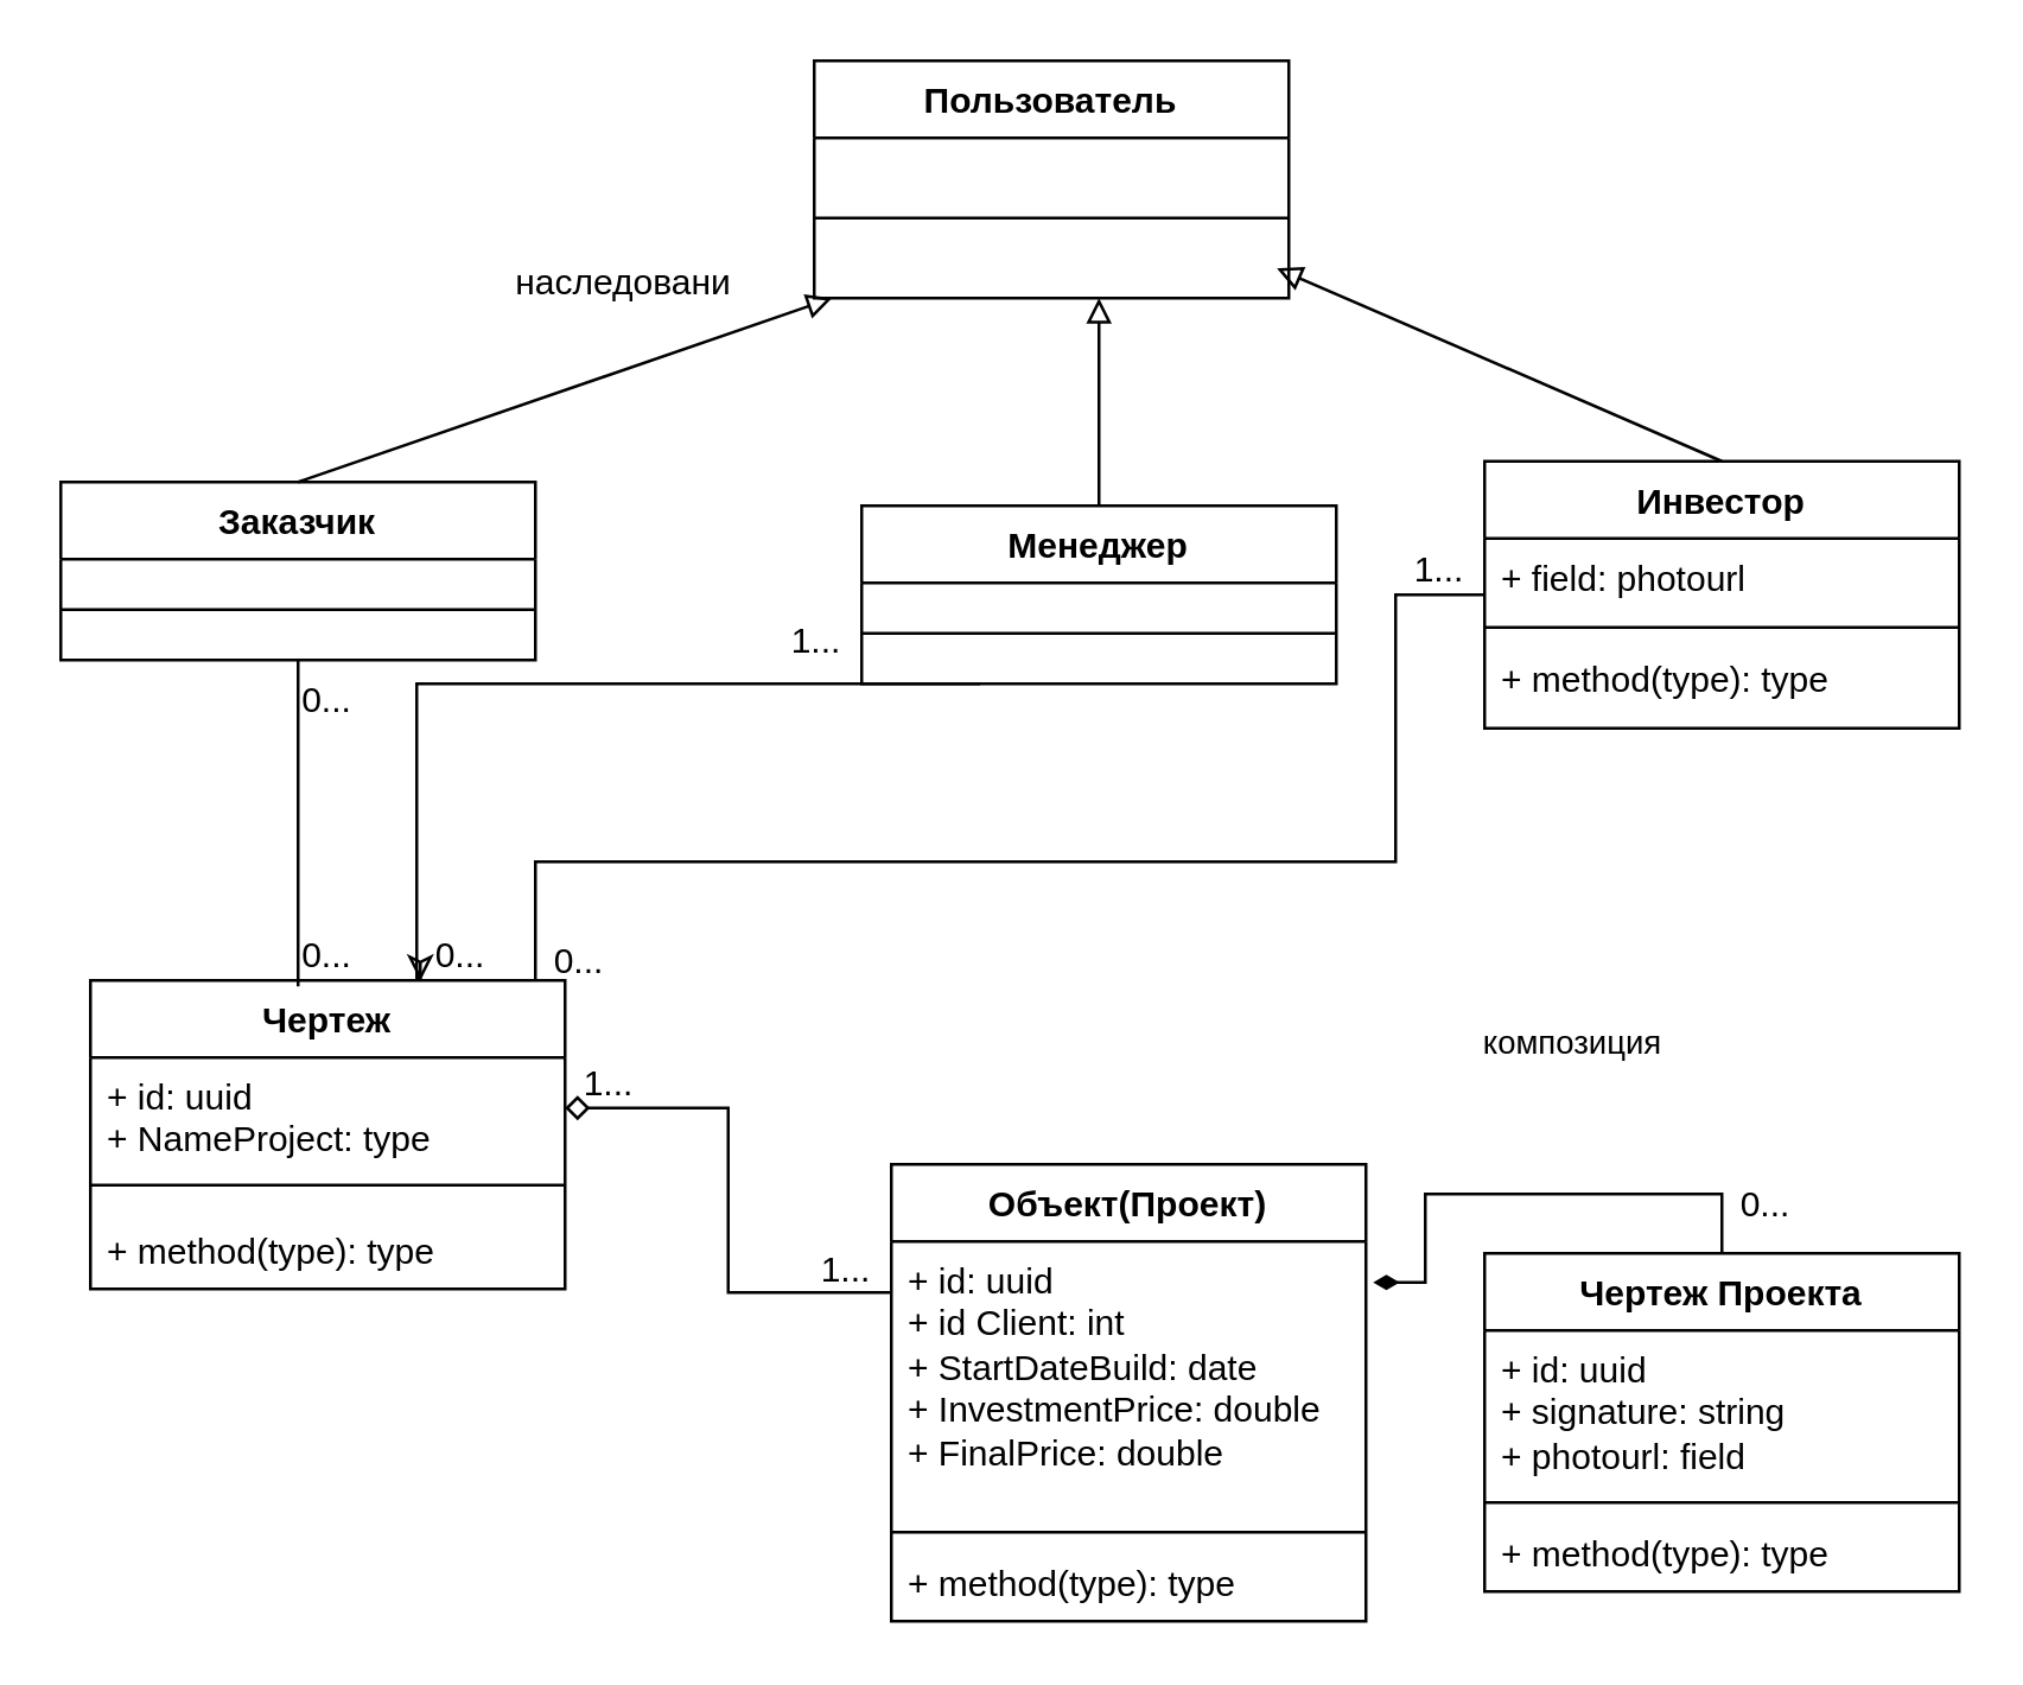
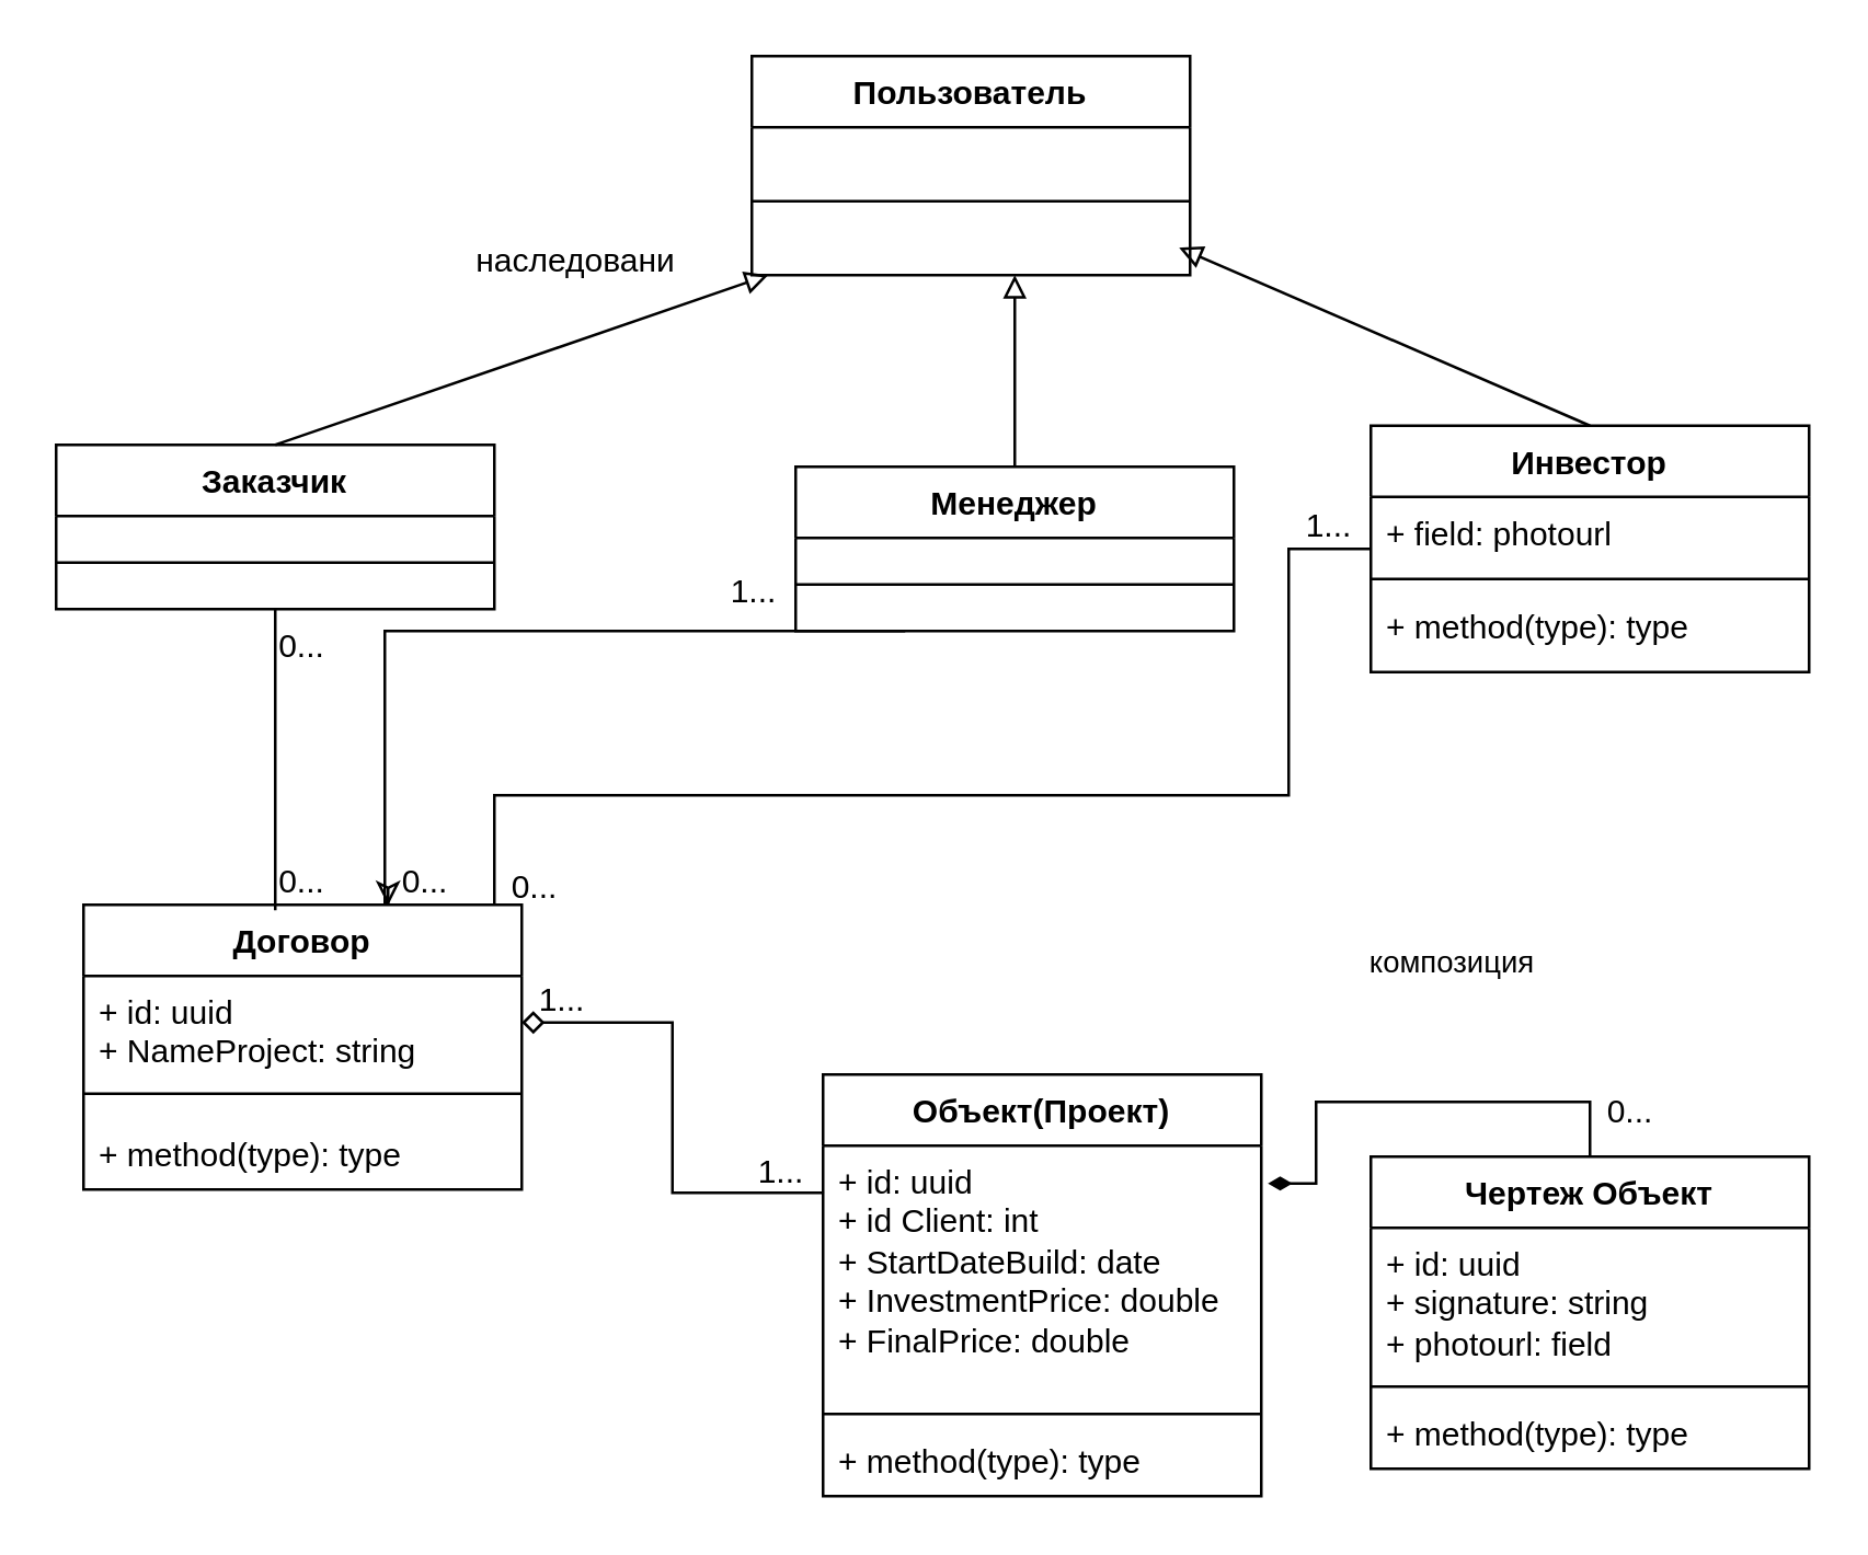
  <mxCell id="0" />
  <mxCell id="1" parent="0" />
  <mxCell id="2" value="Заказчик" style="swimlane;fontStyle=1;align=center;verticalAlign=top;childLayout=stackLayout;horizontal=1;startSize=26;horizontalStack=0;resizeParent=1;resizeParentMax=0;resizeLast=0;collapsible=1;marginBottom=0;whiteSpace=wrap;html=1;" vertex="1" parent="1"><mxGeometry y="162" width="160" height="60" as="geometry" x="20" /></mxCell>
  <mxCell id="3" value="" style="line;strokeWidth=1;fillColor=none;align=left;verticalAlign=middle;spacingTop=-1;spacingLeft=3;spacingRight=3;rotatable=0;labelPosition=right;points=[];portConstraint=eastwest;strokeColor=inherit;" vertex="1" parent="2"><mxGeometry y="26" width="160" height="34" as="geometry" /></mxCell>
  <mxCell id="4" style="edgeStyle=orthogonalEdgeStyle;rounded=0;orthogonalLoop=1;jettySize=auto;html=1;exitX=0.25;exitY=1;exitDx=0;exitDy=0;entryX=0.695;entryY=0.002;entryDx=0;entryDy=0;entryPerimeter=0;endArrow=classic;endFill=0;" edge="1" parent="1" source="6" target="22"><mxGeometry relative="1" as="geometry"><mxPoint x="160" y="320" as="targetPoint" /><Array as="points"><mxPoint x="280" y="230" /><mxPoint x="140" y="230" /><mxPoint x="140" y="329" /><mxPoint x="141" y="329" /></Array></mxGeometry></mxCell>
  <mxCell id="5" style="rounded=0;orthogonalLoop=1;jettySize=auto;html=1;exitX=0.5;exitY=0;exitDx=0;exitDy=0;endArrow=block;endFill=0;" edge="1" parent="1" source="6"><mxGeometry relative="1" as="geometry"><mxPoint x="370" y="100" as="targetPoint" /></mxGeometry></mxCell>
  <mxCell id="6" value="Менеджер" style="swimlane;fontStyle=1;align=center;verticalAlign=top;childLayout=stackLayout;horizontal=1;startSize=26;horizontalStack=0;resizeParent=1;resizeParentMax=0;resizeLast=0;collapsible=1;marginBottom=0;whiteSpace=wrap;html=1;" vertex="1" parent="1"><mxGeometry x="290" y="170" width="160" height="60" as="geometry" /></mxCell>
  <mxCell id="7" value="" style="line;strokeWidth=1;fillColor=none;align=left;verticalAlign=middle;spacingTop=-1;spacingLeft=3;spacingRight=3;rotatable=0;labelPosition=right;points=[];portConstraint=eastwest;strokeColor=inherit;" vertex="1" parent="6"><mxGeometry y="26" width="160" height="34" as="geometry" /></mxCell>
  <mxCell id="8" value="Пользователь" style="swimlane;fontStyle=1;align=center;verticalAlign=top;childLayout=stackLayout;horizontal=1;startSize=26;horizontalStack=0;resizeParent=1;resizeParentMax=0;resizeLast=0;collapsible=1;marginBottom=0;whiteSpace=wrap;html=1;" vertex="1" parent="1"><mxGeometry x="274" y="20" width="160" height="80" as="geometry" /></mxCell>
  <mxCell id="9" value="" style="line;strokeWidth=1;fillColor=none;align=left;verticalAlign=middle;spacingTop=-1;spacingLeft=3;spacingRight=3;rotatable=0;labelPosition=right;points=[];portConstraint=eastwest;strokeColor=inherit;" vertex="1" parent="8"><mxGeometry y="26" width="160" height="54" as="geometry" /></mxCell>
  <mxCell id="10" value="Инвестор" style="swimlane;fontStyle=1;align=center;verticalAlign=top;childLayout=stackLayout;horizontal=1;startSize=26;horizontalStack=0;resizeParent=1;resizeParentMax=0;resizeLast=0;collapsible=1;marginBottom=0;whiteSpace=wrap;html=1;" vertex="1" parent="1"><mxGeometry x="500" y="155" width="160" height="90" as="geometry" /></mxCell>
  <mxCell id="11" value="+ field: photourl" style="text;strokeColor=none;fillColor=none;align=left;verticalAlign=top;spacingLeft=4;spacingRight=4;overflow=hidden;rotatable=0;points=[[0,0.5],[1,0.5]];portConstraint=eastwest;whiteSpace=wrap;html=1;" vertex="1" parent="10"><mxGeometry y="26" width="160" height="26" as="geometry" /></mxCell>
  <mxCell id="12" value="" style="line;strokeWidth=1;fillColor=none;align=left;verticalAlign=middle;spacingTop=-1;spacingLeft=3;spacingRight=3;rotatable=0;labelPosition=right;points=[];portConstraint=eastwest;strokeColor=inherit;" vertex="1" parent="10"><mxGeometry y="52" width="160" height="8" as="geometry" /></mxCell>
  <mxCell id="13" value="+ method(type): type" style="text;strokeColor=none;fillColor=none;align=left;verticalAlign=top;spacingLeft=4;spacingRight=4;overflow=hidden;rotatable=0;points=[[0,0.5],[1,0.5]];portConstraint=eastwest;whiteSpace=wrap;html=1;" vertex="1" parent="10"><mxGeometry y="60" width="160" height="30" as="geometry" /></mxCell>
  <mxCell id="14" value="Объект(Проект)" style="swimlane;fontStyle=1;align=center;verticalAlign=top;childLayout=stackLayout;horizontal=1;startSize=26;horizontalStack=0;resizeParent=1;resizeParentMax=0;resizeLast=0;collapsible=1;marginBottom=0;whiteSpace=wrap;html=1;" vertex="1" parent="1"><mxGeometry x="300" y="392" width="160" height="154" as="geometry" /></mxCell>
  <mxCell id="15" value="+ id: uuid&lt;br&gt;+ id Client: int&lt;br&gt;+ StartDateBuild: date&lt;br&gt;+&amp;nbsp;InvestmentPrice: double&lt;br&gt;+&amp;nbsp;FinalPrice: double" style="text;strokeColor=none;fillColor=none;align=left;verticalAlign=top;spacingLeft=4;spacingRight=4;overflow=hidden;rotatable=0;points=[[0,0.5],[1,0.5]];portConstraint=eastwest;whiteSpace=wrap;html=1;" vertex="1" parent="14"><mxGeometry y="26" width="160" height="94" as="geometry" /></mxCell>
  <mxCell id="16" value="" style="line;strokeWidth=1;fillColor=none;align=left;verticalAlign=middle;spacingTop=-1;spacingLeft=3;spacingRight=3;rotatable=0;labelPosition=right;points=[];portConstraint=eastwest;strokeColor=inherit;" vertex="1" parent="14"><mxGeometry y="120" width="160" height="8" as="geometry" /></mxCell>
  <mxCell id="17" value="+ method(type): type" style="text;strokeColor=none;fillColor=none;align=left;verticalAlign=top;spacingLeft=4;spacingRight=4;overflow=hidden;rotatable=0;points=[[0,0.5],[1,0.5]];portConstraint=eastwest;whiteSpace=wrap;html=1;" vertex="1" parent="14"><mxGeometry y="128" width="160" height="26" as="geometry" /></mxCell>
- <mxCell id="18" value="Чертеж Проекта" style="swimlane;fontStyle=1;align=center;verticalAlign=top;childLayout=stackLayout;horizontal=1;startSize=26;horizontalStack=0;resizeParent=1;resizeParentMax=0;resizeLast=0;collapsible=1;marginBottom=0;whiteSpace=wrap;html=1;" vertex="1" parent="1"><mxGeometry x="500" y="422" width="160" height="114" as="geometry" /></mxCell>
+ <mxCell id="18" value="Чертеж Объект" style="swimlane;fontStyle=1;align=center;verticalAlign=top;childLayout=stackLayout;horizontal=1;startSize=26;horizontalStack=0;resizeParent=1;resizeParentMax=0;resizeLast=0;collapsible=1;marginBottom=0;whiteSpace=wrap;html=1;" vertex="1" parent="1"><mxGeometry x="500" y="422" width="160" height="114" as="geometry" /></mxCell>
  <mxCell id="19" value="+ id: uuid&lt;br&gt;+&amp;nbsp;signature: string&lt;br&gt;+ photourl: field&amp;nbsp;" style="text;strokeColor=none;fillColor=none;align=left;verticalAlign=top;spacingLeft=4;spacingRight=4;overflow=hidden;rotatable=0;points=[[0,0.5],[1,0.5]];portConstraint=eastwest;whiteSpace=wrap;html=1;" vertex="1" parent="18"><mxGeometry y="26" width="160" height="54" as="geometry" /></mxCell>
  <mxCell id="20" value="" style="line;strokeWidth=1;fillColor=none;align=left;verticalAlign=middle;spacingTop=-1;spacingLeft=3;spacingRight=3;rotatable=0;labelPosition=right;points=[];portConstraint=eastwest;strokeColor=inherit;" vertex="1" parent="18"><mxGeometry y="80" width="160" height="8" as="geometry" /></mxCell>
  <mxCell id="21" value="+ method(type): type" style="text;strokeColor=none;fillColor=none;align=left;verticalAlign=top;spacingLeft=4;spacingRight=4;overflow=hidden;rotatable=0;points=[[0,0.5],[1,0.5]];portConstraint=eastwest;whiteSpace=wrap;html=1;" vertex="1" parent="18"><mxGeometry y="88" width="160" height="26" as="geometry" /></mxCell>
- <mxCell id="22" value="Чертеж" style="swimlane;fontStyle=1;align=center;verticalAlign=top;childLayout=stackLayout;horizontal=1;startSize=26;horizontalStack=0;resizeParent=1;resizeParentMax=0;resizeLast=0;collapsible=1;marginBottom=0;whiteSpace=wrap;html=1;" vertex="1" parent="1"><mxGeometry x="30" y="330" width="160" height="104" as="geometry" /></mxCell>
- <mxCell id="23" value="+ id: uuid&lt;br&gt;+ NameProject: type" style="text;strokeColor=none;fillColor=none;align=left;verticalAlign=top;spacingLeft=4;spacingRight=4;overflow=hidden;rotatable=0;points=[[0,0.5],[1,0.5]];portConstraint=eastwest;whiteSpace=wrap;html=1;" vertex="1" parent="22"><mxGeometry y="26" width="160" height="34" as="geometry" /></mxCell>
+ <mxCell id="22" value="Договор" style="swimlane;fontStyle=1;align=center;verticalAlign=top;childLayout=stackLayout;horizontal=1;startSize=26;horizontalStack=0;resizeParent=1;resizeParentMax=0;resizeLast=0;collapsible=1;marginBottom=0;whiteSpace=wrap;html=1;" vertex="1" parent="1"><mxGeometry x="30" y="330" width="160" height="104" as="geometry" /></mxCell>
+ <mxCell id="23" value="+ id: uuid&lt;br&gt;+ NameProject: string" style="text;strokeColor=none;fillColor=none;align=left;verticalAlign=top;spacingLeft=4;spacingRight=4;overflow=hidden;rotatable=0;points=[[0,0.5],[1,0.5]];portConstraint=eastwest;whiteSpace=wrap;html=1;" vertex="1" parent="22"><mxGeometry y="26" width="160" height="34" as="geometry" /></mxCell>
  <mxCell id="24" value="" style="line;strokeWidth=1;fillColor=none;align=left;verticalAlign=middle;spacingTop=-1;spacingLeft=3;spacingRight=3;rotatable=0;labelPosition=right;points=[];portConstraint=eastwest;strokeColor=inherit;" vertex="1" parent="22"><mxGeometry y="60" width="160" height="18" as="geometry" /></mxCell>
  <mxCell id="25" value="+ method(type): type" style="text;strokeColor=none;fillColor=none;align=left;verticalAlign=top;spacingLeft=4;spacingRight=4;overflow=hidden;rotatable=0;points=[[0,0.5],[1,0.5]];portConstraint=eastwest;whiteSpace=wrap;html=1;" vertex="1" parent="22"><mxGeometry y="78" width="160" height="26" as="geometry" /></mxCell>
  <mxCell id="26" style="edgeStyle=orthogonalEdgeStyle;rounded=0;orthogonalLoop=1;jettySize=auto;html=1;entryX=1;entryY=0.5;entryDx=0;entryDy=0;endArrow=diamond;endFill=0;exitX=0.002;exitY=0.183;exitDx=0;exitDy=0;exitPerimeter=0;" edge="1" parent="1" source="15" target="23"><mxGeometry relative="1" as="geometry"><mxPoint x="290" y="375" as="sourcePoint" /></mxGeometry></mxCell>
  <mxCell id="27" style="edgeStyle=orthogonalEdgeStyle;rounded=0;orthogonalLoop=1;jettySize=auto;html=1;exitX=0.5;exitY=0;exitDx=0;exitDy=0;entryX=1.015;entryY=0.147;entryDx=0;entryDy=0;entryPerimeter=0;endArrow=diamondThin;endFill=1;fontStyle=1" edge="1" parent="1" source="18" target="15"><mxGeometry relative="1" as="geometry" /></mxCell>
  <mxCell id="28" value="&lt;span style=&quot;font-size: 11px;&quot;&gt;композиция&lt;/span&gt;" style="text;strokeColor=none;align=center;fillColor=none;html=1;verticalAlign=middle;whiteSpace=wrap;rounded=0;" vertex="1" parent="1"><mxGeometry x="500" y="336" width="60" height="30" as="geometry" /></mxCell>
  <mxCell id="29" value="0..." style="text;strokeColor=none;align=center;fillColor=none;html=1;verticalAlign=middle;whiteSpace=wrap;rounded=0;" vertex="1" parent="1"><mxGeometry x="590" y="400" width="10" height="12" as="geometry" /></mxCell>
  <mxCell id="30" value="1..." style="text;strokeColor=none;align=center;fillColor=none;html=1;verticalAlign=middle;whiteSpace=wrap;rounded=0;" vertex="1" parent="1"><mxGeometry x="280" y="422" width="10" height="12" as="geometry" /></mxCell>
  <mxCell id="31" value="1..." style="text;strokeColor=none;align=center;fillColor=none;html=1;verticalAlign=middle;whiteSpace=wrap;rounded=0;" vertex="1" parent="1"><mxGeometry x="200" y="359" width="10" height="12" as="geometry" /></mxCell>
  <mxCell id="32" style="edgeStyle=orthogonalEdgeStyle;rounded=0;orthogonalLoop=1;jettySize=auto;html=1;verticalAlign=bottom;endArrow=none;endFill=0;" edge="1" parent="1" source="2"><mxGeometry relative="1" as="geometry"><mxPoint x="100" y="330" as="targetPoint" /><Array as="points"><mxPoint x="100" y="332" /></Array></mxGeometry></mxCell>
  <mxCell id="33" value="0..." style="text;strokeColor=none;align=center;fillColor=none;html=1;verticalAlign=middle;whiteSpace=wrap;rounded=0;" vertex="1" parent="1"><mxGeometry x="105" y="230" width="10" height="12" as="geometry" /></mxCell>
  <mxCell id="34" value="0..." style="text;strokeColor=none;align=center;fillColor=none;html=1;verticalAlign=middle;whiteSpace=wrap;rounded=0;" vertex="1" parent="1"><mxGeometry x="105" y="316" width="10" height="12" as="geometry" /></mxCell>
  <mxCell id="35" value="0..." style="text;strokeColor=none;align=center;fillColor=none;html=1;verticalAlign=middle;whiteSpace=wrap;rounded=0;" vertex="1" parent="1"><mxGeometry x="150" y="316" width="10" height="12" as="geometry" /></mxCell>
  <mxCell id="36" value="1..." style="text;strokeColor=none;align=center;fillColor=none;html=1;verticalAlign=middle;whiteSpace=wrap;rounded=0;" vertex="1" parent="1"><mxGeometry x="270" y="210" width="10" height="12" as="geometry" /></mxCell>
  <mxCell id="37" style="edgeStyle=orthogonalEdgeStyle;rounded=0;orthogonalLoop=1;jettySize=auto;html=1;endArrow=none;endFill=0;" edge="1" parent="1" source="10"><mxGeometry relative="1" as="geometry"><mxPoint x="180" y="330" as="targetPoint" /><Array as="points"><mxPoint x="470" y="200" /><mxPoint x="470" y="290" /><mxPoint x="180" y="290" /></Array></mxGeometry></mxCell>
  <mxCell id="38" style="rounded=0;orthogonalLoop=1;jettySize=auto;html=1;exitX=0.5;exitY=0;exitDx=0;exitDy=0;endArrow=block;endFill=0;" edge="1" parent="1" source="2"><mxGeometry relative="1" as="geometry"><mxPoint x="280" y="100" as="targetPoint" /></mxGeometry></mxCell>
  <mxCell id="39" style="rounded=0;orthogonalLoop=1;jettySize=auto;html=1;exitX=0.5;exitY=0;exitDx=0;exitDy=0;endArrow=block;endFill=0;" edge="1" parent="1" source="10"><mxGeometry relative="1" as="geometry"><mxPoint x="430" y="90" as="targetPoint" /></mxGeometry></mxCell>
  <mxCell id="40" value="наследовани" style="text;strokeColor=none;align=center;fillColor=none;html=1;verticalAlign=middle;whiteSpace=wrap;rounded=0;" vertex="1" parent="1"><mxGeometry x="180" y="80" width="60" height="30" as="geometry" /></mxCell>
  <mxCell id="41" value="1..." style="text;strokeColor=none;align=center;fillColor=none;html=1;verticalAlign=middle;whiteSpace=wrap;rounded=0;" vertex="1" parent="1"><mxGeometry x="480" y="186" width="10" height="12" as="geometry" /></mxCell>
  <mxCell id="42" value="0..." style="text;strokeColor=none;align=center;fillColor=none;html=1;verticalAlign=middle;whiteSpace=wrap;rounded=0;" vertex="1" parent="1"><mxGeometry x="190" y="318" width="10" height="12" as="geometry" /></mxCell>
